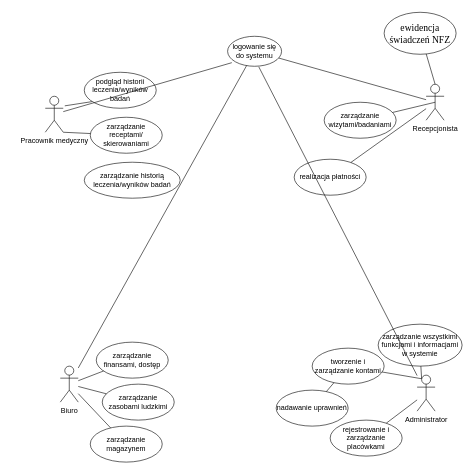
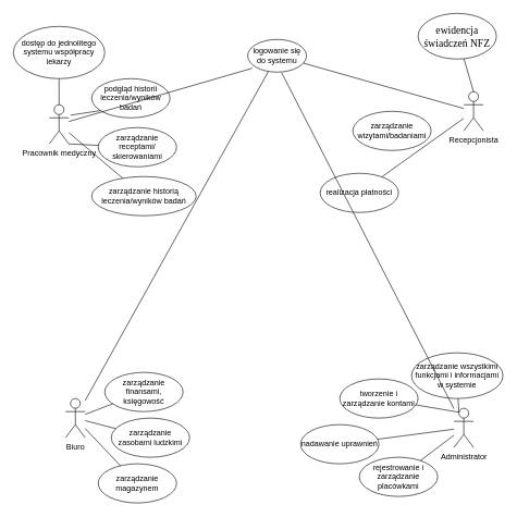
  <mxCell id="0" />
  <mxCell id="1" parent="0" />
  <mxCell id="2" value="Recepcjonista" style="shape=umlActor;verticalLabelPosition=bottom;verticalAlign=top;html=1;outlineConnect=0;" vertex="1" parent="1"><mxGeometry x="710" y="140" width="30" height="60" as="geometry" /></mxCell>
  <mxCell id="3" value="logowanie się do systemu" style="ellipse;whiteSpace=wrap;html=1;" vertex="1" parent="1"><mxGeometry x="379" y="60" width="90" height="50" as="geometry" /></mxCell>
  <mxCell id="4" value="" style="endArrow=none;html=1;rounded=0;" edge="1" parent="1" source="3" target="2"><mxGeometry width="50" height="50" relative="1" as="geometry"><mxPoint x="430" y="110" as="sourcePoint" /><mxPoint x="480" y="60" as="targetPoint" /></mxGeometry></mxCell>
  <mxCell id="5" value="zarządzanie wizytami/badaniami" style="ellipse;whiteSpace=wrap;html=1;" vertex="1" parent="1"><mxGeometry x="540" y="170" width="120" height="60" as="geometry" /></mxCell>
  <mxCell id="6" value="&lt;div&gt;&lt;font face=&quot;times new roman, times new roman_embeddedfont, times new roman_msfontservice, serif&quot;&gt;&lt;span style=&quot;font-size: 16px ; background-color: rgb(255 , 255 , 255)&quot;&gt;ewidencja świadczeń NFZ&lt;/span&gt;&lt;/font&gt;&lt;/div&gt;" style="ellipse;whiteSpace=wrap;html=1;align=center;" vertex="1" parent="1"><mxGeometry x="640" y="20" width="120" height="70" as="geometry" /></mxCell>
  <mxCell id="7" value="realizacja płatności" style="ellipse;whiteSpace=wrap;html=1;" vertex="1" parent="1"><mxGeometry x="490" y="265" width="120" height="60" as="geometry" /></mxCell>
  <mxCell id="8" value="Pracownik medyczny&lt;br&gt;" style="shape=umlActor;verticalLabelPosition=bottom;verticalAlign=top;html=1;outlineConnect=0;" vertex="1" parent="1"><mxGeometry x="75" y="160" width="30" height="60" as="geometry" /></mxCell>
  <mxCell id="9" value="podgląd historii leczenia/wyników badań" style="ellipse;whiteSpace=wrap;html=1;" vertex="1" parent="1"><mxGeometry x="140" y="120" width="120" height="60" as="geometry" /></mxCell>
  <mxCell id="10" value="zarządzanie receptami/&lt;br&gt;skierowaniami" style="ellipse;whiteSpace=wrap;html=1;" vertex="1" parent="1"><mxGeometry x="150" y="195" width="120" height="60" as="geometry" /></mxCell>
  <mxCell id="11" value="zarządzanie historią leczenia/wyników badań" style="ellipse;whiteSpace=wrap;html=1;" vertex="1" parent="1"><mxGeometry x="140" y="270" width="160" height="60" as="geometry" /></mxCell>
+ <mxCell id="12" value="dostęp do jednolitego systemu współpracy lekarzy" style="ellipse;whiteSpace=wrap;html=1;" vertex="1" parent="1"><mxGeometry x="20" y="40" width="140" height="80" as="geometry" /></mxCell>
  <mxCell id="13" value="Administrator" style="shape=umlActor;verticalLabelPosition=bottom;verticalAlign=top;html=1;outlineConnect=0;" vertex="1" parent="1"><mxGeometry x="695" y="625" width="30" height="60" as="geometry" /></mxCell>
  <mxCell id="14" value="tworzenie i zarządzanie kontami" style="ellipse;whiteSpace=wrap;html=1;" vertex="1" parent="1"><mxGeometry x="520" y="580" width="120" height="60" as="geometry" /></mxCell>
  <mxCell id="15" value="nadawanie uprawnień" style="ellipse;whiteSpace=wrap;html=1;" vertex="1" parent="1"><mxGeometry x="460" y="650" width="120" height="60" as="geometry" /></mxCell>
  <mxCell id="16" value="rejestrowanie i zarządzanie placówkami" style="ellipse;whiteSpace=wrap;html=1;" vertex="1" parent="1"><mxGeometry x="550" y="700" width="120" height="60" as="geometry" /></mxCell>
  <mxCell id="17" value="zarządzanie wszystkimi funkcjami i informacjami w systemie" style="ellipse;whiteSpace=wrap;html=1;" vertex="1" parent="1"><mxGeometry x="630" y="540" width="140" height="70" as="geometry" /></mxCell>
  <mxCell id="18" value="Biuro" style="shape=umlActor;verticalLabelPosition=bottom;verticalAlign=top;html=1;outlineConnect=0;" vertex="1" parent="1"><mxGeometry x="100" y="610" width="30" height="60" as="geometry" /></mxCell>
- <mxCell id="19" value="zarządzanie finansami, dostęp" style="ellipse;whiteSpace=wrap;html=1;" vertex="1" parent="1"><mxGeometry x="160" y="570" width="120" height="60" as="geometry" /></mxCell>
+ <mxCell id="19" value="zarządzanie finansami, księgowość" style="ellipse;whiteSpace=wrap;html=1;" vertex="1" parent="1"><mxGeometry x="160" y="570" width="120" height="60" as="geometry" /></mxCell>
  <mxCell id="20" value="zarządzanie zasobami ludzkimi" style="ellipse;whiteSpace=wrap;html=1;" vertex="1" parent="1"><mxGeometry x="170" y="640" width="120" height="60" as="geometry" /></mxCell>
  <mxCell id="21" value="zarządzanie magazynem" style="ellipse;whiteSpace=wrap;html=1;" vertex="1" parent="1"><mxGeometry x="150" y="710" width="120" height="60" as="geometry" /></mxCell>
  <mxCell id="22" value="" style="endArrow=none;html=1;rounded=0;entryX=0.078;entryY=0.88;entryDx=0;entryDy=0;entryPerimeter=0;" edge="1" parent="1" source="8" target="3"><mxGeometry width="50" height="50" relative="1" as="geometry"><mxPoint x="430" y="170" as="sourcePoint" /><mxPoint x="480" y="120" as="targetPoint" /></mxGeometry></mxCell>
  <mxCell id="23" value="" style="endArrow=none;html=1;rounded=0;" edge="1" parent="1" source="19" target="18"><mxGeometry width="50" height="50" relative="1" as="geometry"><mxPoint x="430" y="570" as="sourcePoint" /><mxPoint x="480" y="520" as="targetPoint" /></mxGeometry></mxCell>
  <mxCell id="24" value="" style="endArrow=none;html=1;rounded=0;" edge="1" parent="1" source="18" target="3"><mxGeometry width="50" height="50" relative="1" as="geometry"><mxPoint x="430" y="270" as="sourcePoint" /><mxPoint x="480" y="220" as="targetPoint" /></mxGeometry></mxCell>
  <mxCell id="25" value="" style="endArrow=none;html=1;rounded=0;entryX=0.578;entryY=1.02;entryDx=0;entryDy=0;entryPerimeter=0;" edge="1" parent="1" source="13" target="3"><mxGeometry width="50" height="50" relative="1" as="geometry"><mxPoint x="260" y="644.178" as="sourcePoint" /><mxPoint x="540.703" y="140.004" as="targetPoint" /></mxGeometry></mxCell>
+ <mxCell id="26" value="" style="endArrow=none;html=1;rounded=0;" edge="1" parent="1" source="8" target="12"><mxGeometry width="50" height="50" relative="1" as="geometry"><mxPoint x="430" y="370" as="sourcePoint" /><mxPoint x="480" y="320" as="targetPoint" /></mxGeometry></mxCell>
  <mxCell id="27" value="" style="endArrow=none;html=1;rounded=0;entryX=0.75;entryY=0.1;entryDx=0;entryDy=0;entryPerimeter=0;" edge="1" parent="1"><mxGeometry width="50" height="50" relative="1" as="geometry"><mxPoint x="152.751" y="168.98" as="sourcePoint" /><mxPoint x="107.5" y="176" as="targetPoint" /></mxGeometry></mxCell>
  <mxCell id="28" value="" style="endArrow=none;html=1;rounded=0;entryX=1;entryY=1;entryDx=0;entryDy=0;entryPerimeter=0;" edge="1" parent="1" source="10" target="8"><mxGeometry width="50" height="50" relative="1" as="geometry"><mxPoint x="430" y="370" as="sourcePoint" /><mxPoint x="480" y="320" as="targetPoint" /></mxGeometry></mxCell>
+ <mxCell id="29" value="" style="endArrow=none;html=1;rounded=0;" edge="1" parent="1" source="11" target="8"><mxGeometry width="50" height="50" relative="1" as="geometry"><mxPoint x="430" y="370" as="sourcePoint" /><mxPoint x="480" y="320" as="targetPoint" /></mxGeometry></mxCell>
  <mxCell id="30" value="" style="endArrow=none;html=1;rounded=0;" edge="1" parent="1" source="18" target="20"><mxGeometry width="50" height="50" relative="1" as="geometry"><mxPoint x="430" y="570" as="sourcePoint" /><mxPoint x="480" y="520" as="targetPoint" /></mxGeometry></mxCell>
  <mxCell id="31" value="" style="endArrow=none;html=1;rounded=0;exitX=0.283;exitY=0.05;exitDx=0;exitDy=0;exitPerimeter=0;" edge="1" parent="1" source="21" target="18"><mxGeometry width="50" height="50" relative="1" as="geometry"><mxPoint x="430" y="570" as="sourcePoint" /><mxPoint x="480" y="520" as="targetPoint" /></mxGeometry></mxCell>
  <mxCell id="32" value="" style="endArrow=none;html=1;rounded=0;entryX=0.25;entryY=0.1;entryDx=0;entryDy=0;entryPerimeter=0;" edge="1" parent="1" source="14" target="13"><mxGeometry width="50" height="50" relative="1" as="geometry"><mxPoint x="430" y="570" as="sourcePoint" /><mxPoint x="480" y="520" as="targetPoint" /></mxGeometry></mxCell>
- <mxCell id="33" value="" style="endArrow=none;html=1;rounded=0;" edge="1" parent="1" source="15" target="14"><mxGeometry width="50" height="50" relative="1" as="geometry"><mxPoint x="430" y="570" as="sourcePoint" /><mxPoint x="480" y="520" as="targetPoint" /></mxGeometry></mxCell>
+ <mxCell id="33" value="" style="endArrow=none;html=1;rounded=0;" edge="1" parent="1" source="15" target="13"><mxGeometry width="50" height="50" relative="1" as="geometry"><mxPoint x="430" y="570" as="sourcePoint" /><mxPoint x="480" y="520" as="targetPoint" /></mxGeometry></mxCell>
  <mxCell id="34" value="" style="endArrow=none;html=1;rounded=0;" edge="1" parent="1" source="16" target="13"><mxGeometry width="50" height="50" relative="1" as="geometry"><mxPoint x="430" y="570" as="sourcePoint" /><mxPoint x="480" y="520" as="targetPoint" /></mxGeometry></mxCell>
  <mxCell id="35" value="" style="endArrow=none;html=1;rounded=0;exitX=0.25;exitY=0.1;exitDx=0;exitDy=0;exitPerimeter=0;" edge="1" parent="1" source="13" target="17"><mxGeometry width="50" height="50" relative="1" as="geometry"><mxPoint x="430" y="570" as="sourcePoint" /><mxPoint x="480" y="520" as="targetPoint" /></mxGeometry></mxCell>
- <mxCell id="36" value="" style="endArrow=none;html=1;rounded=0;entryX=0.5;entryY=0.5;entryDx=0;entryDy=0;entryPerimeter=0;" edge="1" parent="1" source="5" target="2"><mxGeometry width="50" height="50" relative="1" as="geometry"><mxPoint x="430" y="170" as="sourcePoint" /><mxPoint x="480" y="120" as="targetPoint" /></mxGeometry></mxCell>
  <mxCell id="37" value="" style="endArrow=none;html=1;rounded=0;" edge="1" parent="1" source="7" target="2"><mxGeometry width="50" height="50" relative="1" as="geometry"><mxPoint x="430" y="170" as="sourcePoint" /><mxPoint x="480" y="120" as="targetPoint" /></mxGeometry></mxCell>
  <mxCell id="38" value="" style="endArrow=none;html=1;rounded=0;entryX=0.5;entryY=0;entryDx=0;entryDy=0;entryPerimeter=0;" edge="1" parent="1" source="6" target="2"><mxGeometry width="50" height="50" relative="1" as="geometry"><mxPoint x="430" y="170" as="sourcePoint" /><mxPoint x="480" y="120" as="targetPoint" /></mxGeometry></mxCell>
